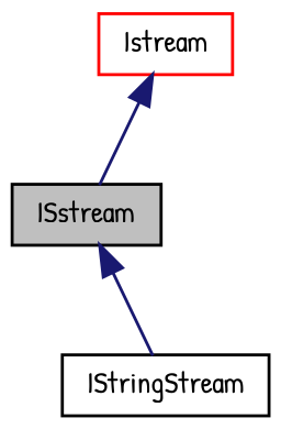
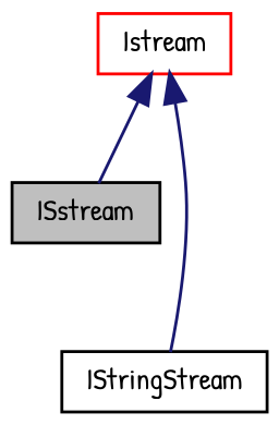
  digraph {
    fontname="Patrick Hand"
    node [color=black fontname="Patrick Hand" fontsize=10 shape=record]
    edge [color=midnightblue dir=back fontname="Patrick Hand" fontsize=10 labelfontname=Helvetica labelfontsize=10 style=solid]
    n1 [fillcolor=grey75 fontcolor=black height=0.2 label=ISstream style=filled width=0.4]
    n2 [height=0.2 label=IStringStream width=0.4]
    n3 [color=red height=0.2 label=Istream width=0.4]
-   n1 -> n2
+   n3 -> n2
    n3 -> n1
  }
